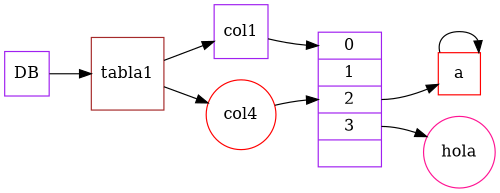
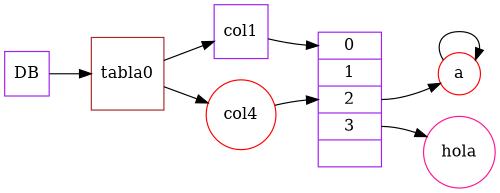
  digraph {
    rankdir=LR
    node [color=purple shape=square]
-   tabla1 [color=brown]
+   tabla1 [color=brown label=tabla0]
    DB
    col1
    col4 [color=red shape=circle]
    n5 [label="<f1> 0 | <f2> 1 | <f3> 2 | <f4> 3 |" shape=record]
-   a [color=red]
+   a [color=red shape=circle]
    hola [color=deeppink shape=circle]
    tabla1 -> col1
    tabla1 -> col4
    DB -> tabla1
    col1 -> n5 [headport=f1]
    col4 -> n5 [headport=f3]
    n5 -> a [tailport=f3]
    n5 -> hola [tailport=f4]
    a -> a
  }
